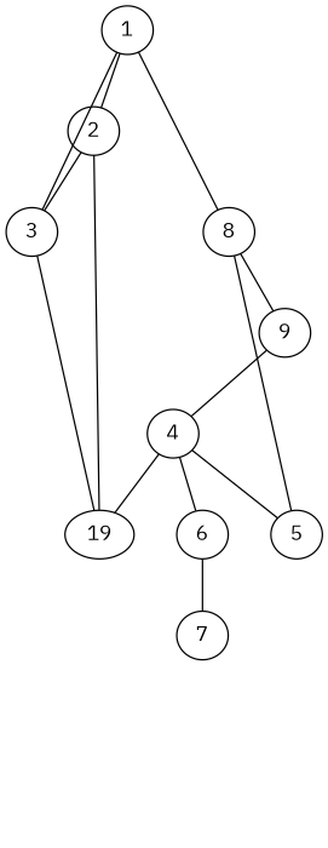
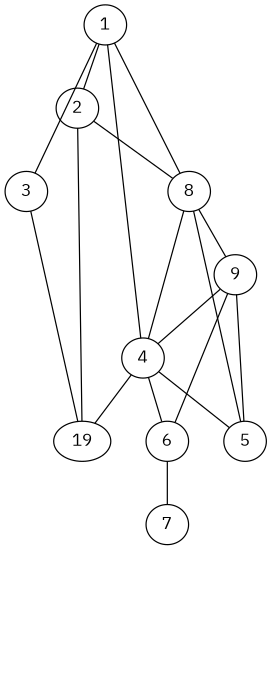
  graph {
    fontname="IBM Plex Mono"
    fontsize=24
    label="\n \n"
    splines=false
    node [fontname="IBM Plex Mono" shape=ellipse]
    edge [fontname="IBM Plex Mono"]
    1 [height=0.3 width=0.3]
    2 [height=0.3 width=0.3]
    3 [height=0.3 width=0.3]
    4 [height=0.3 width=0.3]
    8 [height=0.3 width=0.3]
    n6 [height=0.3 label=19 width=0.3]
    5 [height=0.3 width=0.3]
    6 [height=0.3 width=0.3]
    9 [height=0.3 width=0.3]
    7 [height=0.3 width=0.3]
    1 -- 2
    1 -- 3
+   1 -- 4
    1 -- 8
-   2 -- 3
+   2 -- 8
    2 -- n6
    3 -- n6
+   4 -- 8
    4 -- n6
    4 -- 5
    4 -- 6
    8 -- 9
    5 -- 8
+   5 -- 9
+   6 -- 9
    6 -- 7
    9 -- 4
  }
